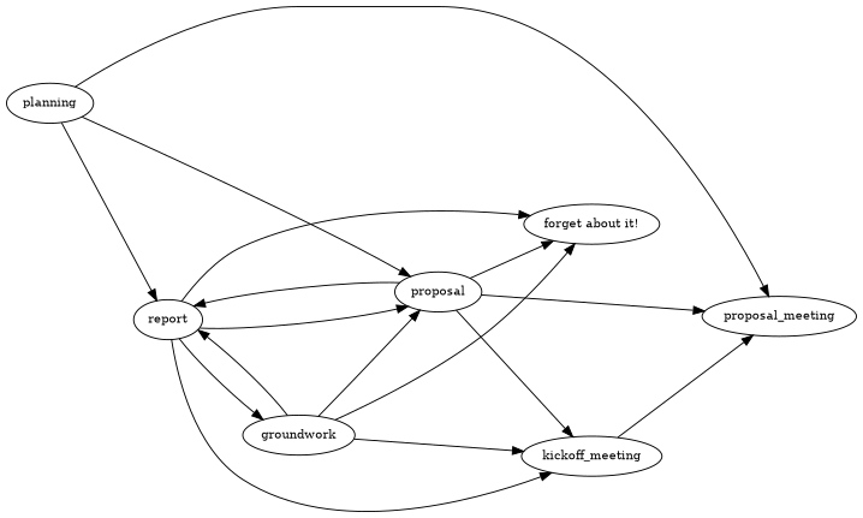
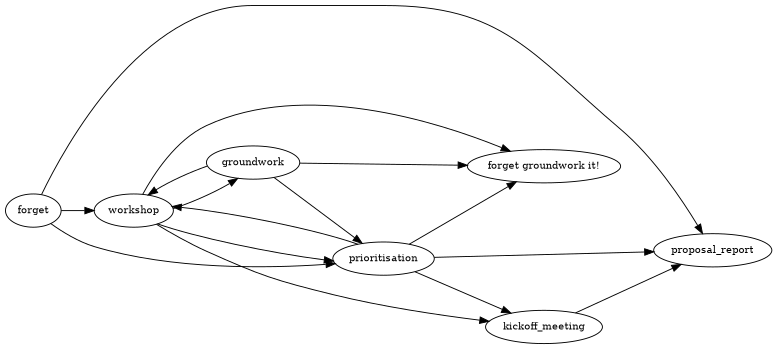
  digraph {
    nodesep=0.6
    rankdir=LR
    splines=true
    node [fontsize=11]
-   planning
-   workshop [label=report]
-   prioritisation [label=proposal]
-   proposal_report [label=proposal_meeting]
+   planning [label=forget]
+   workshop
+   prioritisation
+   proposal_report
    groundwork
-   n6 [label="forget about it!"]
+   n6 [label="forget groundwork it!"]
    kickoff_meeting
    planning -> workshop
    planning -> prioritisation
    planning -> proposal_report
    workshop -> prioritisation
    workshop -> groundwork
    workshop -> n6
    workshop -> kickoff_meeting
    prioritisation -> workshop
    prioritisation -> proposal_report
    prioritisation -> n6
    prioritisation -> kickoff_meeting
    groundwork -> workshop
    groundwork -> prioritisation
    groundwork -> n6
-   groundwork -> kickoff_meeting
    kickoff_meeting -> proposal_report
  }
